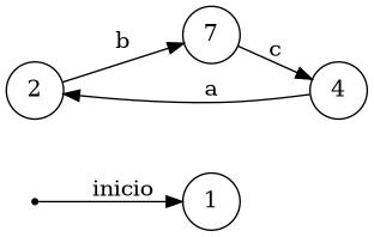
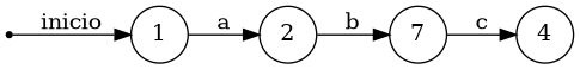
  digraph {
    rankdir=LR
    node [shape=circle]
    inicio [shape=point]
    1
    2
    n4 [label=7]
    4
    inicio -> 1 [label=inicio]
-   4 -> 2 [label=a]
+   1 -> 2 [label=a]
    2 -> n4 [label=b]
    n4 -> 4 [label=c]
  }
